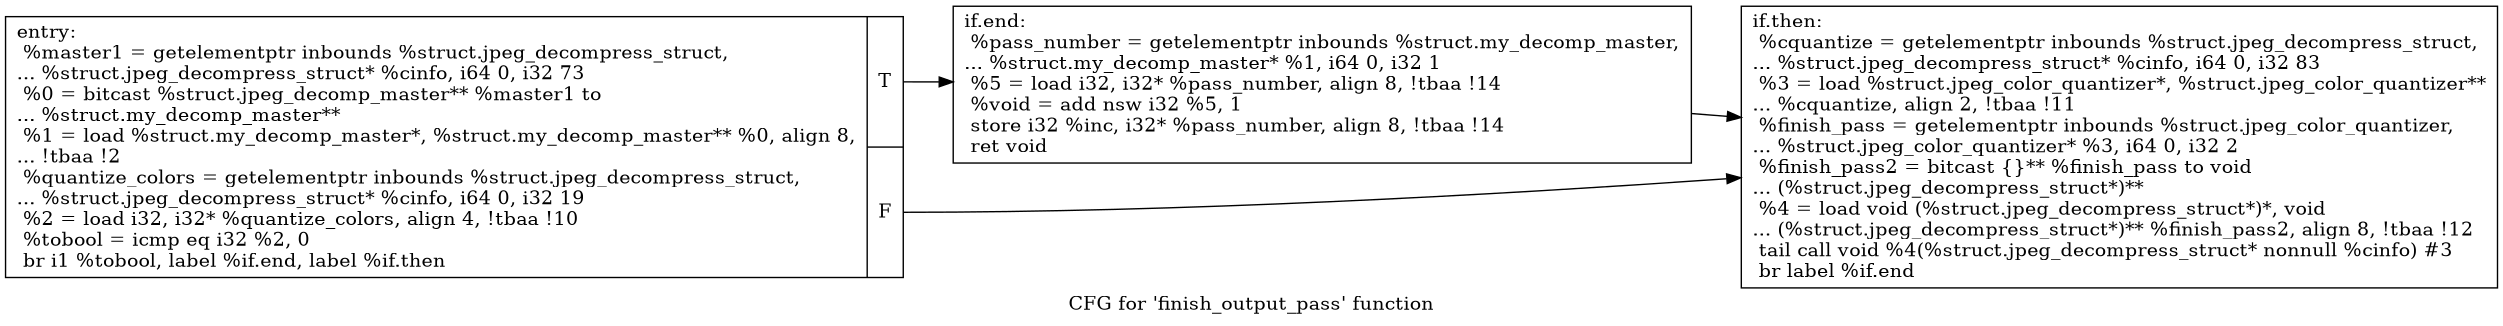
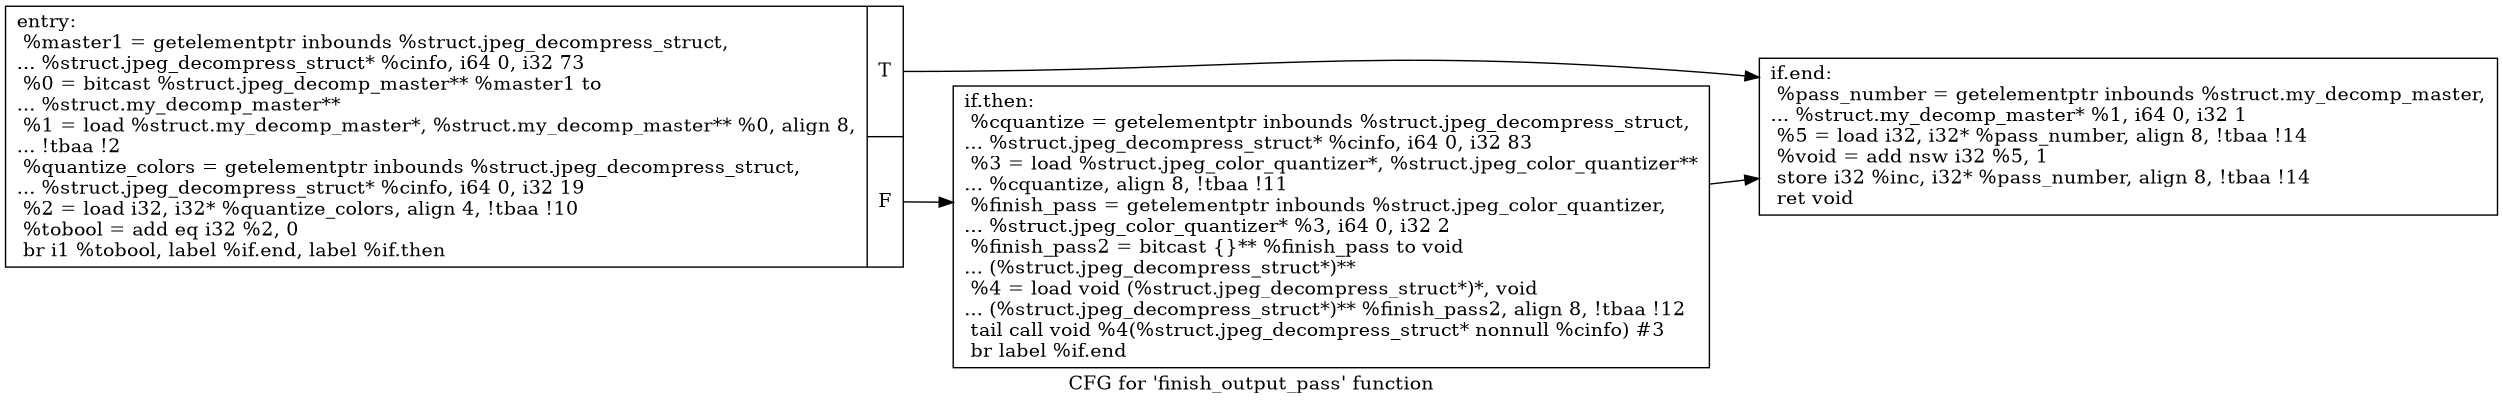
  digraph {
    label="CFG for 'finish_output_pass' function"
    rankdir=LR
    node [shape=record]
-   n1 [label="{entry:\l  %master1 = getelementptr inbounds %struct.jpeg_decompress_struct,\l... %struct.jpeg_decompress_struct* %cinfo, i64 0, i32 73\l  %0 = bitcast %struct.jpeg_decomp_master** %master1 to\l... %struct.my_decomp_master**\l  %1 = load %struct.my_decomp_master*, %struct.my_decomp_master** %0, align 8,\l... !tbaa !2\l  %quantize_colors = getelementptr inbounds %struct.jpeg_decompress_struct,\l... %struct.jpeg_decompress_struct* %cinfo, i64 0, i32 19\l  %2 = load i32, i32* %quantize_colors, align 4, !tbaa !10\l  %tobool = icmp eq i32 %2, 0\l  br i1 %tobool, label %if.end, label %if.then\l|{<s0>T|<s1>F}}"]
+   n1 [label="{entry:\l  %master1 = getelementptr inbounds %struct.jpeg_decompress_struct,\l... %struct.jpeg_decompress_struct* %cinfo, i64 0, i32 73\l  %0 = bitcast %struct.jpeg_decomp_master** %master1 to\l... %struct.my_decomp_master**\l  %1 = load %struct.my_decomp_master*, %struct.my_decomp_master** %0, align 8,\l... !tbaa !2\l  %quantize_colors = getelementptr inbounds %struct.jpeg_decompress_struct,\l... %struct.jpeg_decompress_struct* %cinfo, i64 0, i32 19\l  %2 = load i32, i32* %quantize_colors, align 4, !tbaa !10\l  %tobool = add eq i32 %2, 0\l  br i1 %tobool, label %if.end, label %if.then\l|{<s0>T|<s1>F}}"]
    n2 [label="{if.end:                                           \l  %pass_number = getelementptr inbounds %struct.my_decomp_master,\l... %struct.my_decomp_master* %1, i64 0, i32 1\l  %5 = load i32, i32* %pass_number, align 8, !tbaa !14\l  %void = add nsw i32 %5, 1\l  store i32 %inc, i32* %pass_number, align 8, !tbaa !14\l  ret void\l}"]
-   n3 [label="{if.then:                                          \l  %cquantize = getelementptr inbounds %struct.jpeg_decompress_struct,\l... %struct.jpeg_decompress_struct* %cinfo, i64 0, i32 83\l  %3 = load %struct.jpeg_color_quantizer*, %struct.jpeg_color_quantizer**\l... %cquantize, align 2, !tbaa !11\l  %finish_pass = getelementptr inbounds %struct.jpeg_color_quantizer,\l... %struct.jpeg_color_quantizer* %3, i64 0, i32 2\l  %finish_pass2 = bitcast \{\}** %finish_pass to void\l... (%struct.jpeg_decompress_struct*)**\l  %4 = load void (%struct.jpeg_decompress_struct*)*, void\l... (%struct.jpeg_decompress_struct*)** %finish_pass2, align 8, !tbaa !12\l  tail call void %4(%struct.jpeg_decompress_struct* nonnull %cinfo) #3\l  br label %if.end\l}"]
+   n3 [label="{if.then:                                          \l  %cquantize = getelementptr inbounds %struct.jpeg_decompress_struct,\l... %struct.jpeg_decompress_struct* %cinfo, i64 0, i32 83\l  %3 = load %struct.jpeg_color_quantizer*, %struct.jpeg_color_quantizer**\l... %cquantize, align 8, !tbaa !11\l  %finish_pass = getelementptr inbounds %struct.jpeg_color_quantizer,\l... %struct.jpeg_color_quantizer* %3, i64 0, i32 2\l  %finish_pass2 = bitcast \{\}** %finish_pass to void\l... (%struct.jpeg_decompress_struct*)**\l  %4 = load void (%struct.jpeg_decompress_struct*)*, void\l... (%struct.jpeg_decompress_struct*)** %finish_pass2, align 8, !tbaa !12\l  tail call void %4(%struct.jpeg_decompress_struct* nonnull %cinfo) #3\l  br label %if.end\l}"]
    n1 -> n2 [tailport=s0]
    n1 -> n3 [tailport=s1]
-   n2 -> n3
+   n3 -> n2
  }
